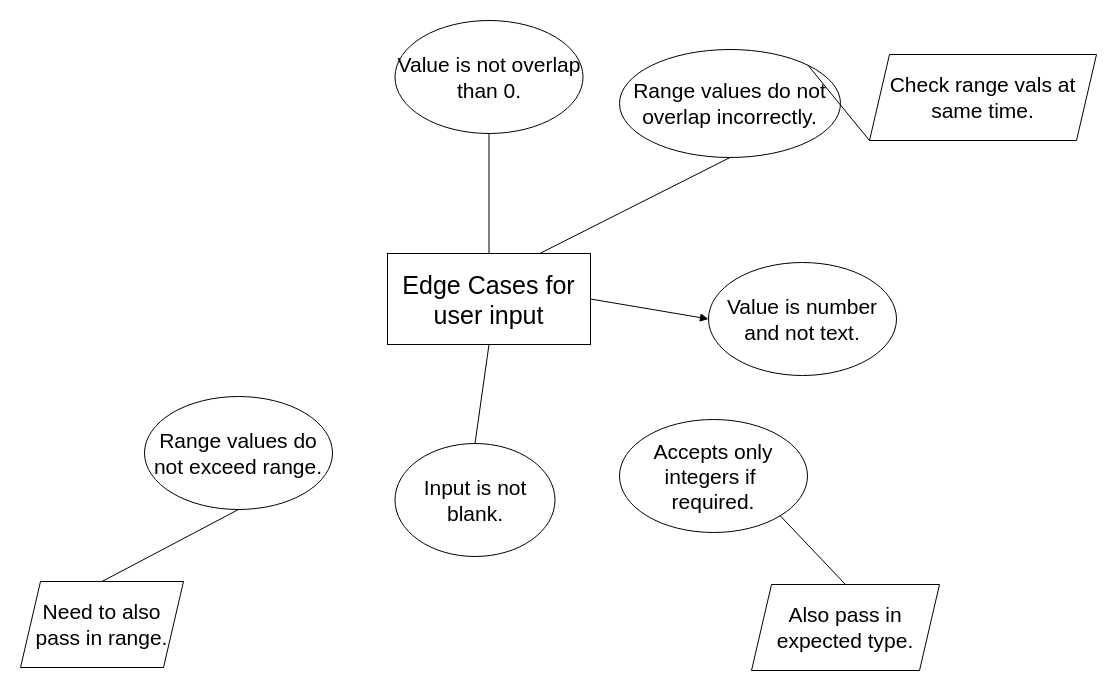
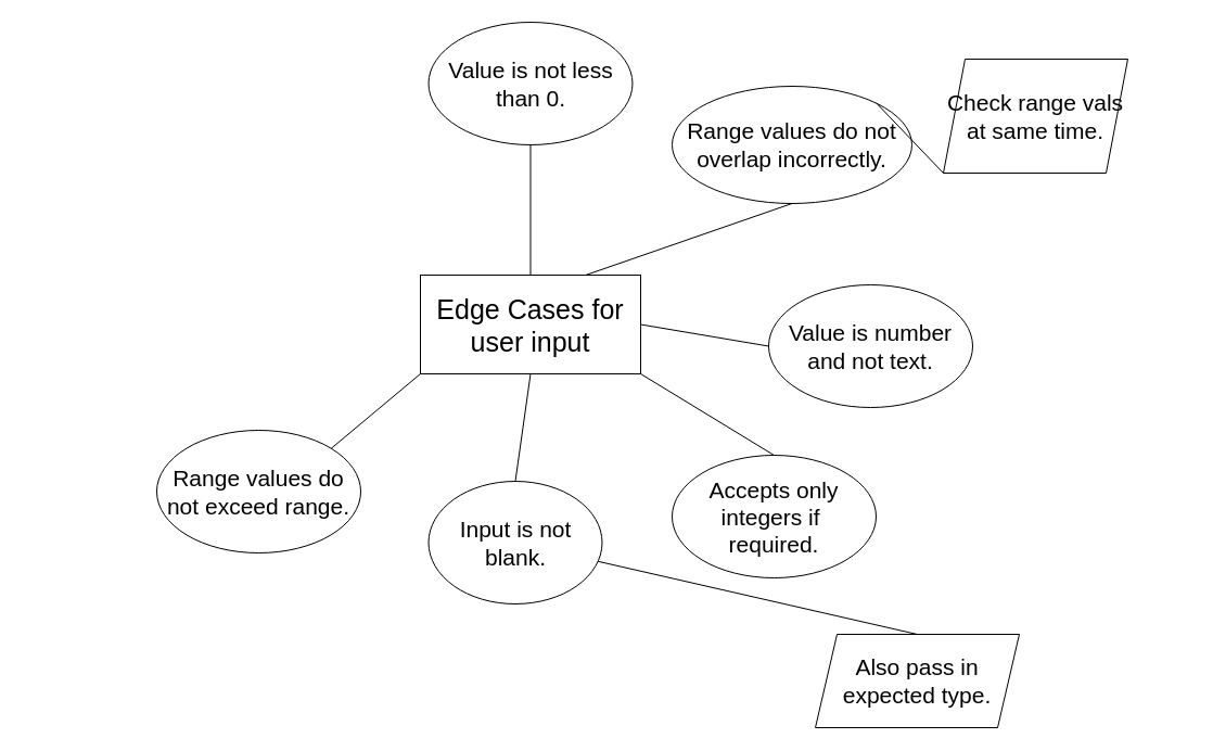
  <mxCell id="0" />
  <mxCell id="1" parent="0" />
  <mxCell id="2" value="Edge Cases for user input" style="whiteSpace=wrap;html=1;fontSize=25;rounded=0;" vertex="1" parent="1"><mxGeometry x="387" y="253" width="203" height="91" as="geometry" /></mxCell>
- <mxCell id="3" value="Value is not overlap than 0." style="ellipse;whiteSpace=wrap;html=1;font-size:24px;fontSize=21;" vertex="1" parent="1"><mxGeometry x="394.5" y="20" width="188" height="113" as="geometry" /></mxCell>
+ <mxCell id="3" value="Value is not less than 0." style="ellipse;whiteSpace=wrap;html=1;font-size:24px;fontSize=21;" vertex="1" parent="1"><mxGeometry x="394.5" y="20" width="188" height="113" as="geometry" /></mxCell>
  <mxCell id="4" value="" style="endArrow=none;html=1;rounded=0;entryX=0.5;entryY=1;entryDx=0;entryDy=0;exitX=0.5;exitY=0;exitDx=0;exitDy=0;" edge="1" parent="1" source="2" target="3"><mxGeometry width="50" height="50" relative="1" as="geometry"><mxPoint x="507" y="291" as="sourcePoint" /><mxPoint x="557" y="241" as="targetPoint" /></mxGeometry></mxCell>
- <mxCell id="5" value="Range values do not overlap incorrectly." style="ellipse;whiteSpace=wrap;html=1;font-size:24px;fontSize=21;" vertex="1" parent="1"><mxGeometry x="619" y="49" width="221" height="108" as="geometry" /></mxCell>
+ <mxCell id="5" value="Range values do not overlap incorrectly." style="ellipse;whiteSpace=wrap;html=1;font-size:24px;fontSize=21;" vertex="1" parent="1"><mxGeometry x="619" y="79" width="221" height="108" as="geometry" /></mxCell>
  <mxCell id="6" value="" style="endArrow=none;html=1;rounded=0;entryX=0.5;entryY=1;entryDx=0;entryDy=0;exitX=0.75;exitY=0;exitDx=0;exitDy=0;" edge="1" parent="1" source="2" target="5"><mxGeometry width="50" height="50" relative="1" as="geometry"><mxPoint x="507" y="291" as="sourcePoint" /><mxPoint x="557" y="241" as="targetPoint" /></mxGeometry></mxCell>
  <mxCell id="7" value="Value is number and not text." style="ellipse;whiteSpace=wrap;html=1;font-size:24px;fontSize=21;" vertex="1" parent="1"><mxGeometry x="708" y="262" width="188" height="113" as="geometry" /></mxCell>
- <mxCell id="8" value="" style="endArrow=block;html=1;rounded=0;entryX=0;entryY=0.5;entryDx=0;entryDy=0;exitX=1;exitY=0.5;exitDx=0;exitDy=0;" edge="1" parent="1" source="2" target="7"><mxGeometry width="50" height="50" relative="1" as="geometry"><mxPoint x="667" y="433" as="sourcePoint" /><mxPoint x="557" y="241" as="targetPoint" /></mxGeometry></mxCell>
+ <mxCell id="8" value="" style="endArrow=none;html=1;rounded=0;entryX=0;entryY=0.5;entryDx=0;entryDy=0;exitX=1;exitY=0.5;exitDx=0;exitDy=0;" edge="1" parent="1" source="2" target="7"><mxGeometry width="50" height="50" relative="1" as="geometry"><mxPoint x="667" y="433" as="sourcePoint" /><mxPoint x="557" y="241" as="targetPoint" /></mxGeometry></mxCell>
  <mxCell id="9" value="Accepts only integers if&amp;nbsp; &amp;nbsp;required.&amp;nbsp;" style="ellipse;whiteSpace=wrap;html=1;font-size:24px;fontSize=21;" vertex="1" parent="1"><mxGeometry x="619" y="419" width="188" height="113" as="geometry" /></mxCell>
+ <mxCell id="10" value="" style="endArrow=none;html=1;rounded=0;entryX=0.5;entryY=0;entryDx=0;entryDy=0;exitX=1;exitY=1;exitDx=0;exitDy=0;" edge="1" parent="1" source="2" target="9"><mxGeometry width="50" height="50" relative="1" as="geometry"><mxPoint x="507" y="291" as="sourcePoint" /><mxPoint x="557" y="241" as="targetPoint" /></mxGeometry></mxCell>
  <mxCell id="11" value="Input is not blank." style="ellipse;whiteSpace=wrap;html=1;font-size:24px;fontSize=21;" vertex="1" parent="1"><mxGeometry x="394.5" y="443" width="160" height="113" as="geometry" /></mxCell>
  <mxCell id="12" value="" style="endArrow=none;html=1;rounded=0;exitX=0.5;exitY=1;exitDx=0;exitDy=0;entryX=0.5;entryY=0;entryDx=0;entryDy=0;" edge="1" parent="1" source="2" target="11"><mxGeometry width="50" height="50" relative="1" as="geometry"><mxPoint x="507" y="291" as="sourcePoint" /><mxPoint x="557" y="241" as="targetPoint" /></mxGeometry></mxCell>
  <mxCell id="13" value="Range values do not exceed range." style="ellipse;whiteSpace=wrap;html=1;font-size:24px;fontSize=21;" vertex="1" parent="1"><mxGeometry x="144" y="396" width="188" height="113" as="geometry" /></mxCell>
- <mxCell id="15" value="Need to also pass in range." style="shape=parallelogram;perimeter=parallelogramPerimeter;whiteSpace=wrap;html=1;fixedSize=1;fontSize=21;" vertex="1" parent="1"><mxGeometry x="20" y="581" width="163" height="86" as="geometry" /></mxCell>
- <mxCell id="16" value="" style="endArrow=none;html=1;rounded=0;entryX=0.5;entryY=1;entryDx=0;entryDy=0;exitX=0.5;exitY=0;exitDx=0;exitDy=0;" edge="1" parent="1" source="15" target="13"><mxGeometry width="50" height="50" relative="1" as="geometry"><mxPoint x="507" y="461" as="sourcePoint" /><mxPoint x="557" y="411" as="targetPoint" /></mxGeometry></mxCell>
+ <mxCell id="14" value="" style="endArrow=none;html=1;rounded=0;entryX=0;entryY=1;entryDx=0;entryDy=0;exitX=1;exitY=0;exitDx=0;exitDy=0;" edge="1" parent="1" source="13" target="2"><mxGeometry width="50" height="50" relative="1" as="geometry"><mxPoint x="507" y="291" as="sourcePoint" /><mxPoint x="557" y="241" as="targetPoint" /></mxGeometry></mxCell>
  <mxCell id="17" value="Also pass in expected type." style="shape=parallelogram;perimeter=parallelogramPerimeter;whiteSpace=wrap;html=1;fixedSize=1;fontSize=21;" vertex="1" parent="1"><mxGeometry x="751" y="584" width="188" height="86" as="geometry" /></mxCell>
- <mxCell id="18" value="" style="endArrow=none;html=1;rounded=0;entryX=1;entryY=1;entryDx=0;entryDy=0;exitX=0.5;exitY=0;exitDx=0;exitDy=0;" edge="1" parent="1" source="17" target="9"><mxGeometry width="50" height="50" relative="1" as="geometry"><mxPoint x="507" y="461" as="sourcePoint" /><mxPoint x="557" y="411" as="targetPoint" /></mxGeometry></mxCell>
- <mxCell id="19" value="Check range vals at same time." style="shape=parallelogram;perimeter=parallelogramPerimeter;whiteSpace=wrap;html=1;fixedSize=1;fontSize=21;" vertex="1" parent="1"><mxGeometry x="869" y="54" width="227" height="86" as="geometry" /></mxCell>
+ <mxCell id="18" value="" style="endArrow=none;html=1;rounded=0;exitX=0.5;exitY=0;exitDx=0;exitDy=0;" edge="1" parent="1" source="17" target="11"><mxGeometry width="50" height="50" relative="1" as="geometry"><mxPoint x="507" y="461" as="sourcePoint" /><mxPoint x="557" y="411" as="targetPoint" /></mxGeometry></mxCell>
+ <mxCell id="19" value="Check range vals at same time." style="shape=parallelogram;perimeter=parallelogramPerimeter;whiteSpace=wrap;html=1;fixedSize=1;fontSize=21;" vertex="1" parent="1"><mxGeometry x="869" y="54" width="170" height="105" as="geometry" /></mxCell>
  <mxCell id="20" value="" style="endArrow=none;html=1;rounded=0;entryX=1;entryY=0;entryDx=0;entryDy=0;exitX=0;exitY=1;exitDx=0;exitDy=0;" edge="1" parent="1" source="19" target="5"><mxGeometry width="50" height="50" relative="1" as="geometry"><mxPoint x="507" y="291" as="sourcePoint" /><mxPoint x="557" y="241" as="targetPoint" /></mxGeometry></mxCell>
